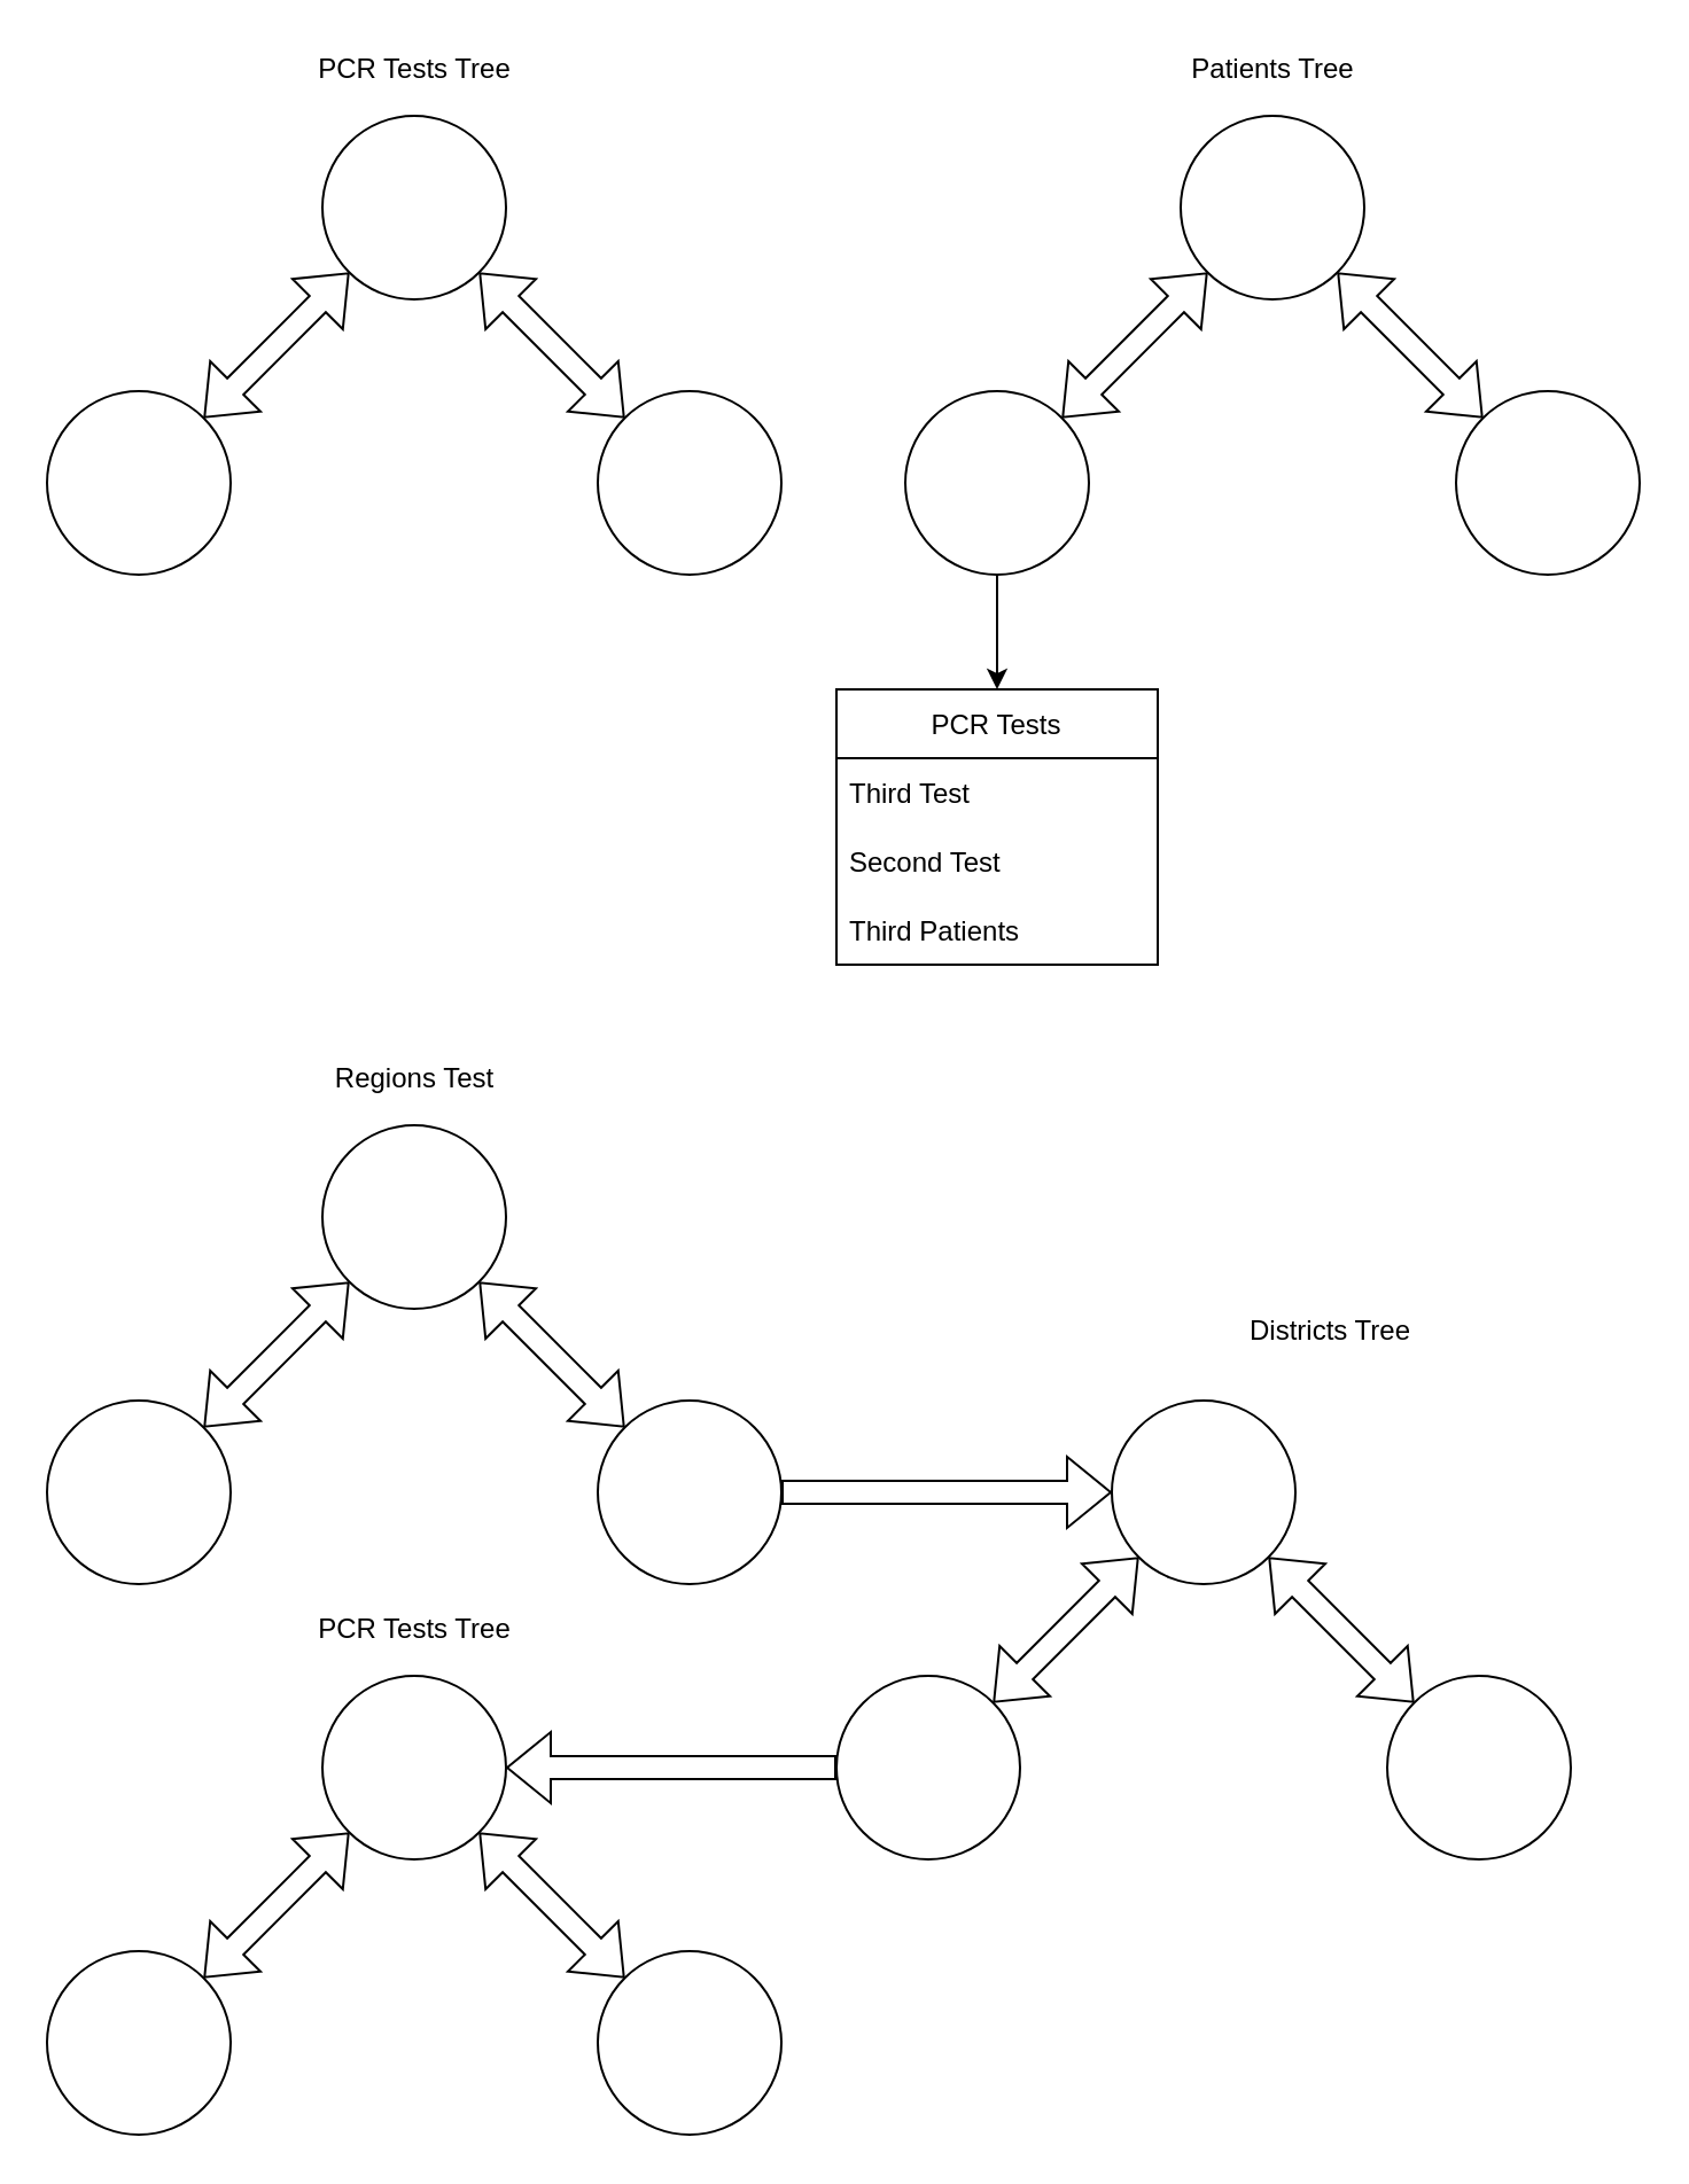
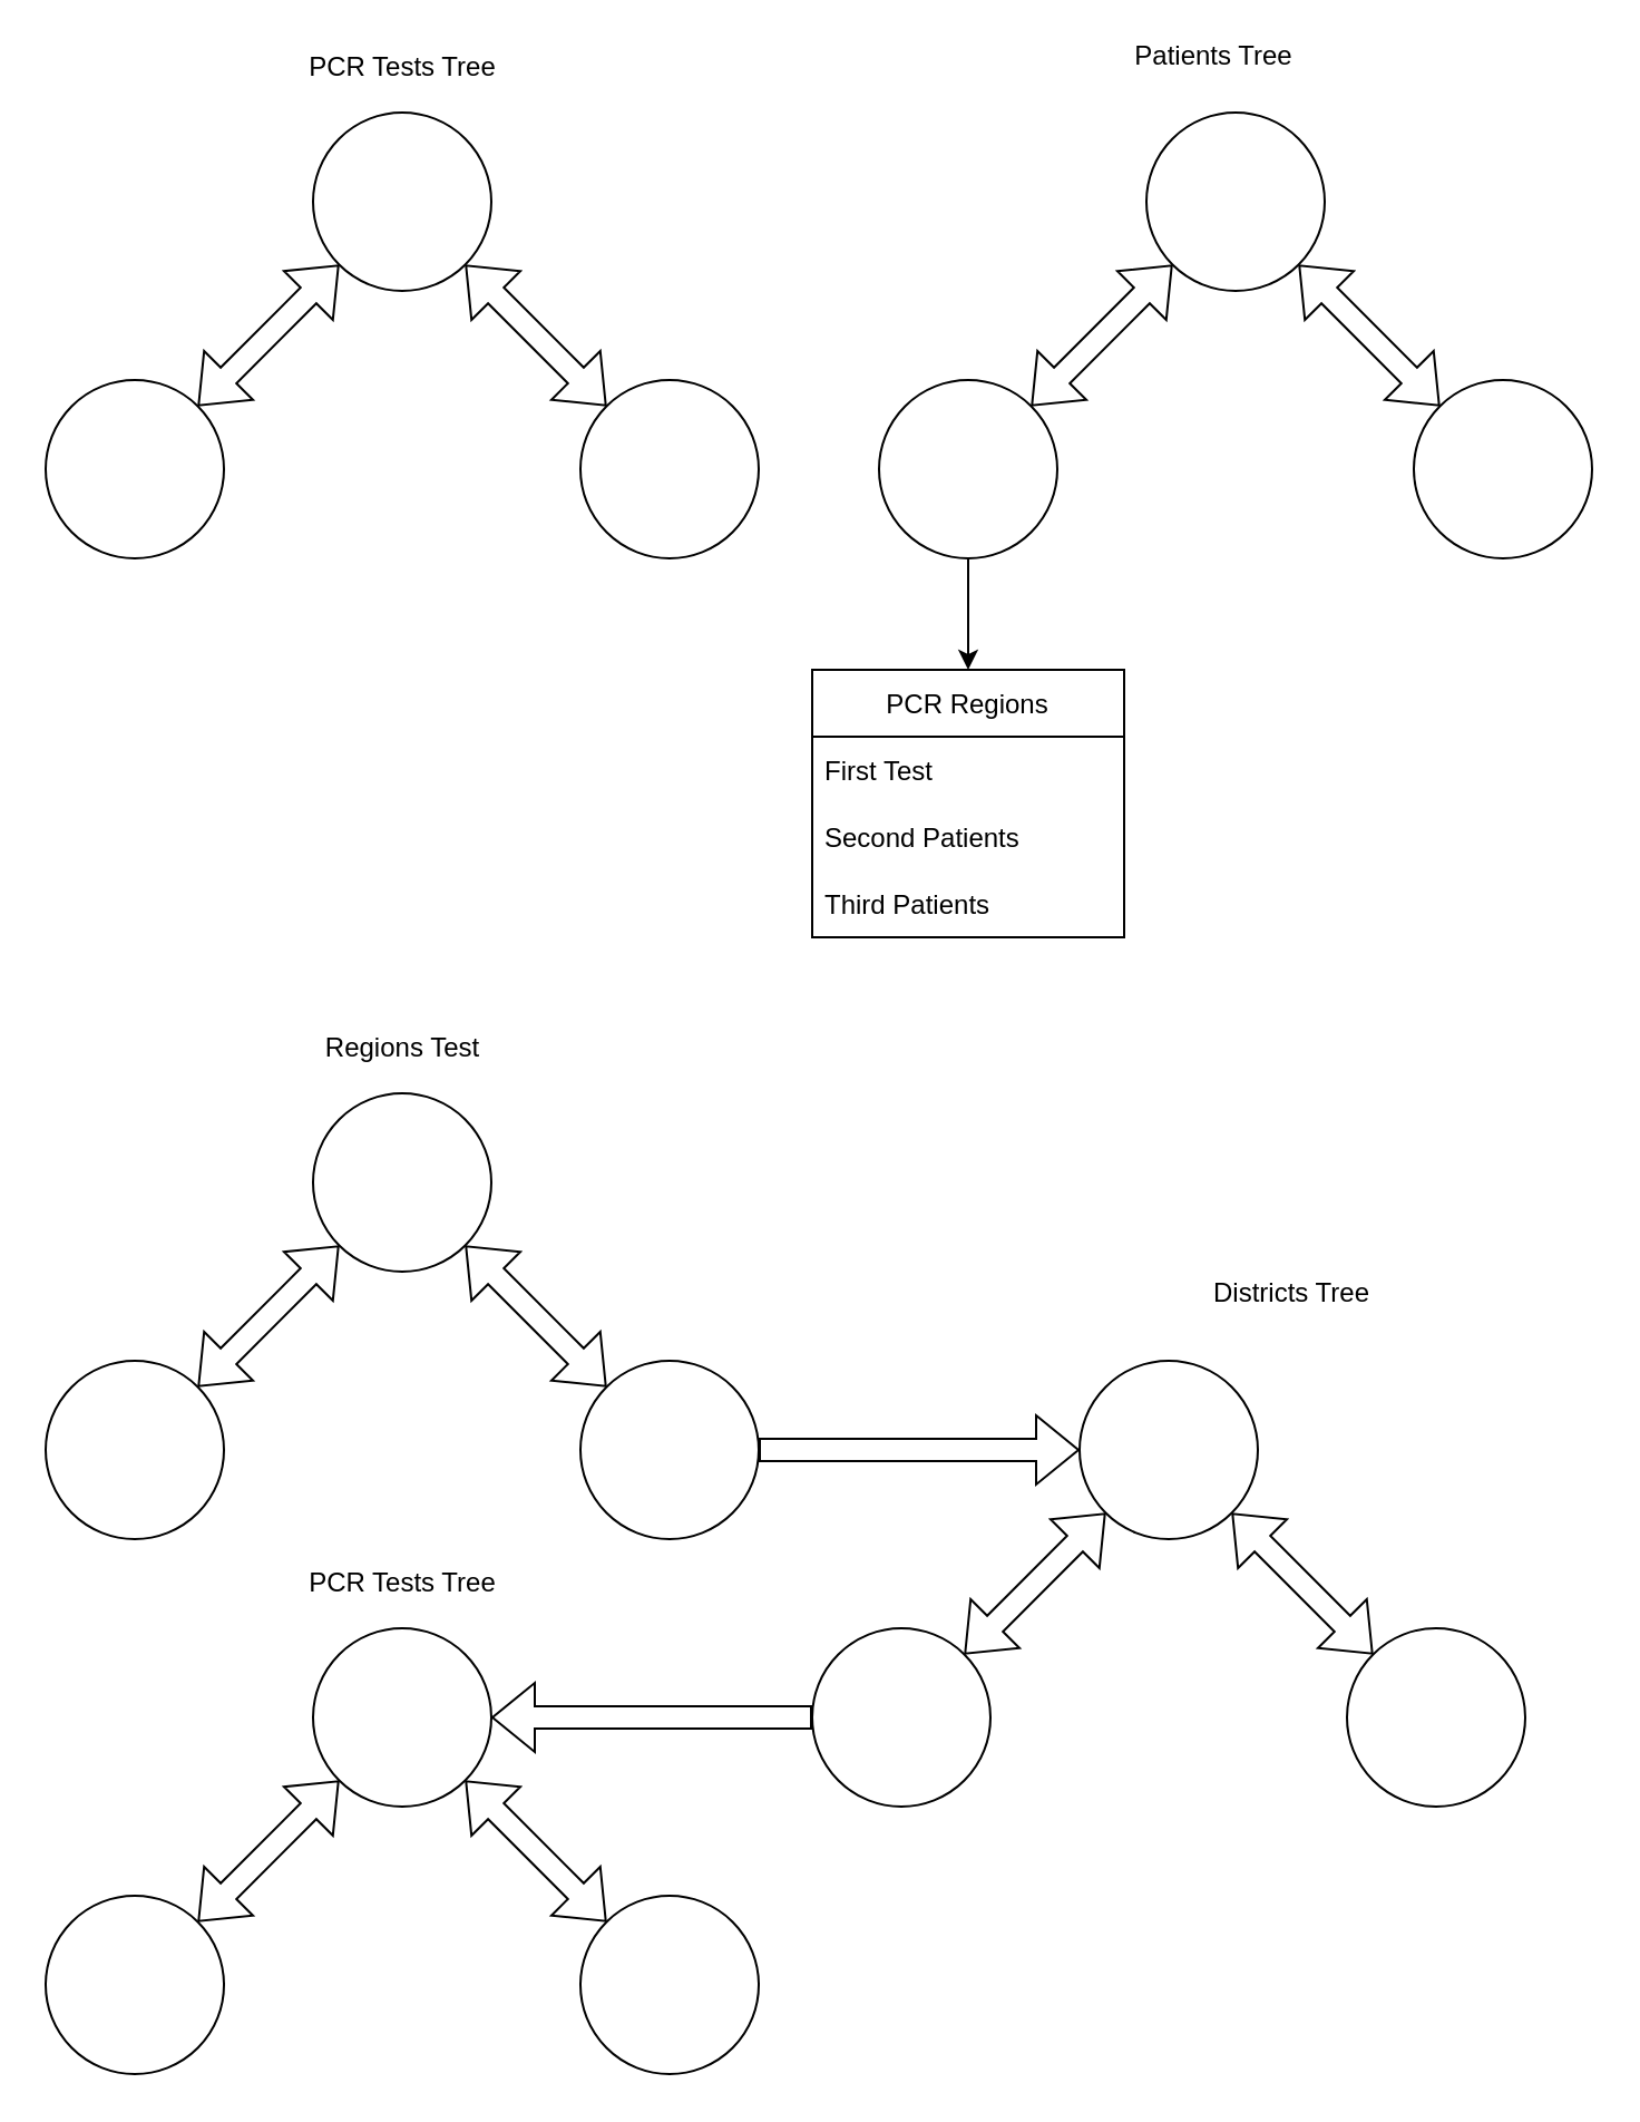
  <mxCell id="0" />
  <mxCell id="1" parent="0" />
  <mxCell id="2" value="" style="ellipse;whiteSpace=wrap;html=1;aspect=fixed;" vertex="1" parent="1"><mxGeometry x="140" y="50" width="80" height="80" as="geometry" /></mxCell>
  <mxCell id="3" value="" style="ellipse;whiteSpace=wrap;html=1;aspect=fixed;" vertex="1" parent="1"><mxGeometry x="20" y="170" width="80" height="80" as="geometry" /></mxCell>
  <mxCell id="4" value="" style="ellipse;whiteSpace=wrap;html=1;aspect=fixed;" vertex="1" parent="1"><mxGeometry x="260" y="170" width="80" height="80" as="geometry" /></mxCell>
  <mxCell id="5" value="" style="shape=flexArrow;endArrow=classic;startArrow=classic;html=1;rounded=0;exitX=1;exitY=1;exitDx=0;exitDy=0;" edge="1" parent="1" source="2" target="4"><mxGeometry width="100" height="100" relative="1" as="geometry"><mxPoint x="340" y="430" as="sourcePoint" /><mxPoint x="440" y="330" as="targetPoint" /></mxGeometry></mxCell>
  <mxCell id="6" value="" style="shape=flexArrow;endArrow=classic;startArrow=classic;html=1;rounded=0;entryX=0;entryY=1;entryDx=0;entryDy=0;" edge="1" parent="1" source="3" target="2"><mxGeometry width="100" height="100" relative="1" as="geometry"><mxPoint x="340" y="430" as="sourcePoint" /><mxPoint x="440" y="330" as="targetPoint" /></mxGeometry></mxCell>
  <mxCell id="7" value="PCR Tests Tree" style="text;html=1;align=center;verticalAlign=middle;resizable=0;points=[];autosize=1;strokeColor=none;fillColor=none;" vertex="1" parent="1"><mxGeometry x="130" y="20" width="100" height="20" as="geometry" /></mxCell>
  <mxCell id="8" value="" style="ellipse;whiteSpace=wrap;html=1;aspect=fixed;" vertex="1" parent="1"><mxGeometry x="514" y="50" width="80" height="80" as="geometry" /></mxCell>
  <mxCell id="9" style="edgeStyle=orthogonalEdgeStyle;rounded=0;orthogonalLoop=1;jettySize=auto;html=1;entryX=0.5;entryY=0;entryDx=0;entryDy=0;" edge="1" parent="1" source="10" target="15"><mxGeometry relative="1" as="geometry" /></mxCell>
  <mxCell id="10" value="" style="ellipse;whiteSpace=wrap;html=1;aspect=fixed;" vertex="1" parent="1"><mxGeometry x="394" y="170" width="80" height="80" as="geometry" /></mxCell>
  <mxCell id="11" value="" style="ellipse;whiteSpace=wrap;html=1;aspect=fixed;" vertex="1" parent="1"><mxGeometry x="634" y="170" width="80" height="80" as="geometry" /></mxCell>
  <mxCell id="12" value="" style="shape=flexArrow;endArrow=classic;startArrow=classic;html=1;rounded=0;exitX=1;exitY=1;exitDx=0;exitDy=0;" edge="1" source="8" target="11" parent="1"><mxGeometry width="100" height="100" relative="1" as="geometry"><mxPoint x="714" y="430" as="sourcePoint" /><mxPoint x="814" y="330" as="targetPoint" /></mxGeometry></mxCell>
  <mxCell id="13" value="" style="shape=flexArrow;endArrow=classic;startArrow=classic;html=1;rounded=0;entryX=0;entryY=1;entryDx=0;entryDy=0;" edge="1" source="10" target="8" parent="1"><mxGeometry width="100" height="100" relative="1" as="geometry"><mxPoint x="714" y="430" as="sourcePoint" /><mxPoint x="814" y="330" as="targetPoint" /></mxGeometry></mxCell>
- <mxCell id="14" value="Patients Tree" style="text;html=1;align=center;verticalAlign=middle;resizable=0;points=[];autosize=1;strokeColor=none;fillColor=none;" vertex="1" parent="1"><mxGeometry x="509" y="20" width="90" height="20" as="geometry" /></mxCell>
- <mxCell id="15" value="PCR Tests" style="swimlane;fontStyle=0;childLayout=stackLayout;horizontal=1;startSize=30;horizontalStack=0;resizeParent=1;resizeParentMax=0;resizeLast=0;collapsible=1;marginBottom=0;" vertex="1" parent="1"><mxGeometry x="364" y="300" width="140" height="120" as="geometry" /></mxCell>
- <mxCell id="16" value="Third Test" style="text;strokeColor=none;fillColor=none;align=left;verticalAlign=middle;spacingLeft=4;spacingRight=4;overflow=hidden;points=[[0,0.5],[1,0.5]];portConstraint=eastwest;rotatable=0;" vertex="1" parent="15"><mxGeometry y="30" width="140" height="30" as="geometry" /></mxCell>
- <mxCell id="17" value="Second Test" style="text;strokeColor=none;fillColor=none;align=left;verticalAlign=middle;spacingLeft=4;spacingRight=4;overflow=hidden;points=[[0,0.5],[1,0.5]];portConstraint=eastwest;rotatable=0;" vertex="1" parent="15"><mxGeometry y="60" width="140" height="30" as="geometry" /></mxCell>
+ <mxCell id="14" value="Patients Tree" style="text;html=1;align=center;verticalAlign=middle;resizable=0;points=[];autosize=1;strokeColor=none;fillColor=none;" vertex="1" parent="1"><mxGeometry x="499" y="15" width="90" height="20" as="geometry" /></mxCell>
+ <mxCell id="15" value="PCR Regions" style="swimlane;fontStyle=0;childLayout=stackLayout;horizontal=1;startSize=30;horizontalStack=0;resizeParent=1;resizeParentMax=0;resizeLast=0;collapsible=1;marginBottom=0;" vertex="1" parent="1"><mxGeometry x="364" y="300" width="140" height="120" as="geometry" /></mxCell>
+ <mxCell id="16" value="First Test" style="text;strokeColor=none;fillColor=none;align=left;verticalAlign=middle;spacingLeft=4;spacingRight=4;overflow=hidden;points=[[0,0.5],[1,0.5]];portConstraint=eastwest;rotatable=0;" vertex="1" parent="15"><mxGeometry y="30" width="140" height="30" as="geometry" /></mxCell>
+ <mxCell id="17" value="Second Patients" style="text;strokeColor=none;fillColor=none;align=left;verticalAlign=middle;spacingLeft=4;spacingRight=4;overflow=hidden;points=[[0,0.5],[1,0.5]];portConstraint=eastwest;rotatable=0;" vertex="1" parent="15"><mxGeometry y="60" width="140" height="30" as="geometry" /></mxCell>
  <mxCell id="18" value="Third Patients" style="text;strokeColor=none;fillColor=none;align=left;verticalAlign=middle;spacingLeft=4;spacingRight=4;overflow=hidden;points=[[0,0.5],[1,0.5]];portConstraint=eastwest;rotatable=0;" vertex="1" parent="15"><mxGeometry y="90" width="140" height="30" as="geometry" /></mxCell>
  <mxCell id="19" value="" style="ellipse;whiteSpace=wrap;html=1;aspect=fixed;" vertex="1" parent="1"><mxGeometry x="140" y="490" width="80" height="80" as="geometry" /></mxCell>
  <mxCell id="20" value="" style="ellipse;whiteSpace=wrap;html=1;aspect=fixed;" vertex="1" parent="1"><mxGeometry x="20" y="610" width="80" height="80" as="geometry" /></mxCell>
  <mxCell id="21" value="" style="ellipse;whiteSpace=wrap;html=1;aspect=fixed;" vertex="1" parent="1"><mxGeometry x="260" y="610" width="80" height="80" as="geometry" /></mxCell>
  <mxCell id="22" value="" style="shape=flexArrow;endArrow=classic;startArrow=classic;html=1;rounded=0;exitX=1;exitY=1;exitDx=0;exitDy=0;" edge="1" source="19" target="21" parent="1"><mxGeometry width="100" height="100" relative="1" as="geometry"><mxPoint x="340" y="870" as="sourcePoint" /><mxPoint x="440" y="770" as="targetPoint" /></mxGeometry></mxCell>
  <mxCell id="23" value="" style="shape=flexArrow;endArrow=classic;startArrow=classic;html=1;rounded=0;entryX=0;entryY=1;entryDx=0;entryDy=0;" edge="1" source="20" target="19" parent="1"><mxGeometry width="100" height="100" relative="1" as="geometry"><mxPoint x="340" y="870" as="sourcePoint" /><mxPoint x="440" y="770" as="targetPoint" /></mxGeometry></mxCell>
  <mxCell id="24" value="Regions Test" style="text;html=1;align=center;verticalAlign=middle;resizable=0;points=[];autosize=1;strokeColor=none;fillColor=none;" vertex="1" parent="1"><mxGeometry x="135" y="460" width="90" height="20" as="geometry" /></mxCell>
  <mxCell id="25" value="" style="ellipse;whiteSpace=wrap;html=1;aspect=fixed;" vertex="1" parent="1"><mxGeometry x="484" y="610" width="80" height="80" as="geometry" /></mxCell>
  <mxCell id="26" value="" style="ellipse;whiteSpace=wrap;html=1;aspect=fixed;" vertex="1" parent="1"><mxGeometry x="364" y="730" width="80" height="80" as="geometry" /></mxCell>
  <mxCell id="27" value="" style="ellipse;whiteSpace=wrap;html=1;aspect=fixed;" vertex="1" parent="1"><mxGeometry x="604" y="730" width="80" height="80" as="geometry" /></mxCell>
  <mxCell id="28" value="" style="shape=flexArrow;endArrow=classic;startArrow=classic;html=1;rounded=0;exitX=1;exitY=1;exitDx=0;exitDy=0;" edge="1" source="25" target="27" parent="1"><mxGeometry width="100" height="100" relative="1" as="geometry"><mxPoint x="684" y="990" as="sourcePoint" /><mxPoint x="784" y="890" as="targetPoint" /></mxGeometry></mxCell>
  <mxCell id="29" value="" style="shape=flexArrow;endArrow=classic;startArrow=classic;html=1;rounded=0;entryX=0;entryY=1;entryDx=0;entryDy=0;" edge="1" source="26" target="25" parent="1"><mxGeometry width="100" height="100" relative="1" as="geometry"><mxPoint x="684" y="990" as="sourcePoint" /><mxPoint x="784" y="890" as="targetPoint" /></mxGeometry></mxCell>
  <mxCell id="30" value="Districts Tree" style="text;html=1;align=center;verticalAlign=middle;resizable=0;points=[];autosize=1;strokeColor=none;fillColor=none;" vertex="1" parent="1"><mxGeometry x="534" y="570" width="90" height="20" as="geometry" /></mxCell>
  <mxCell id="31" value="" style="ellipse;whiteSpace=wrap;html=1;aspect=fixed;" vertex="1" parent="1"><mxGeometry x="140" y="730" width="80" height="80" as="geometry" /></mxCell>
  <mxCell id="32" value="" style="ellipse;whiteSpace=wrap;html=1;aspect=fixed;" vertex="1" parent="1"><mxGeometry x="20" y="850" width="80" height="80" as="geometry" /></mxCell>
  <mxCell id="33" value="" style="ellipse;whiteSpace=wrap;html=1;aspect=fixed;" vertex="1" parent="1"><mxGeometry x="260" y="850" width="80" height="80" as="geometry" /></mxCell>
  <mxCell id="34" value="" style="shape=flexArrow;endArrow=classic;startArrow=classic;html=1;rounded=0;exitX=1;exitY=1;exitDx=0;exitDy=0;" edge="1" source="31" target="33" parent="1"><mxGeometry width="100" height="100" relative="1" as="geometry"><mxPoint x="340" y="1110" as="sourcePoint" /><mxPoint x="440" y="1010" as="targetPoint" /></mxGeometry></mxCell>
  <mxCell id="35" value="" style="shape=flexArrow;endArrow=classic;startArrow=classic;html=1;rounded=0;entryX=0;entryY=1;entryDx=0;entryDy=0;" edge="1" source="32" target="31" parent="1"><mxGeometry width="100" height="100" relative="1" as="geometry"><mxPoint x="340" y="1110" as="sourcePoint" /><mxPoint x="440" y="1010" as="targetPoint" /></mxGeometry></mxCell>
  <mxCell id="36" value="PCR Tests Tree" style="text;html=1;align=center;verticalAlign=middle;resizable=0;points=[];autosize=1;strokeColor=none;fillColor=none;" vertex="1" parent="1"><mxGeometry x="130" y="700" width="100" height="20" as="geometry" /></mxCell>
  <mxCell id="37" value="" style="shape=flexArrow;endArrow=classic;html=1;rounded=0;exitX=1;exitY=0.5;exitDx=0;exitDy=0;entryX=0;entryY=0.5;entryDx=0;entryDy=0;" edge="1" parent="1" source="21" target="25"><mxGeometry width="50" height="50" relative="1" as="geometry"><mxPoint x="460" y="740" as="sourcePoint" /><mxPoint x="510" y="690" as="targetPoint" /></mxGeometry></mxCell>
  <mxCell id="38" value="" style="shape=flexArrow;endArrow=classic;html=1;rounded=0;exitX=0;exitY=0.5;exitDx=0;exitDy=0;entryX=1;entryY=0.5;entryDx=0;entryDy=0;" edge="1" parent="1" source="26" target="31"><mxGeometry width="50" height="50" relative="1" as="geometry"><mxPoint x="364" y="700" as="sourcePoint" /><mxPoint x="510" y="620" as="targetPoint" /></mxGeometry></mxCell>
